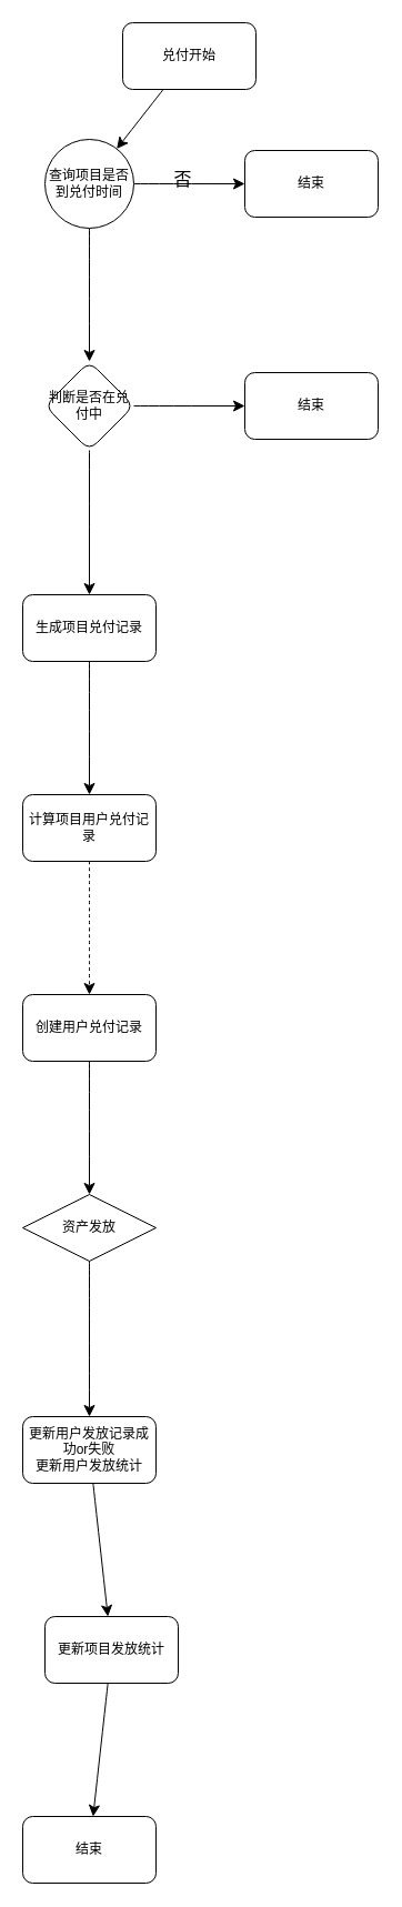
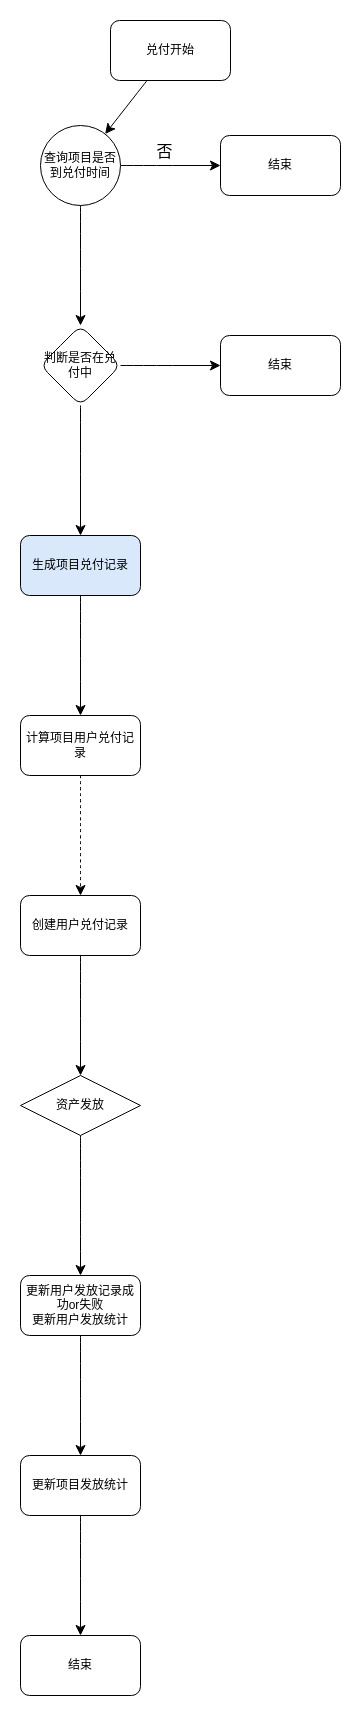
  <mxCell id="0" />
  <mxCell id="1" parent="0" />
  <mxCell id="2" value="" style="edgeStyle=none;curved=1;rounded=0;orthogonalLoop=1;jettySize=auto;html=1;fontSize=12;startSize=8;endSize=8;" edge="1" parent="1" source="3" target="6"><mxGeometry relative="1" as="geometry" /></mxCell>
  <mxCell id="3" value="兑付开始" style="rounded=1;whiteSpace=wrap;html=1;" vertex="1" parent="1"><mxGeometry x="110" y="20" width="120" height="60" as="geometry" /></mxCell>
  <mxCell id="4" value="" style="edgeStyle=none;curved=1;rounded=0;orthogonalLoop=1;jettySize=auto;html=1;fontSize=12;startSize=8;endSize=8;" edge="1" parent="1" source="6" target="7"><mxGeometry relative="1" as="geometry" /></mxCell>
  <mxCell id="5" value="" style="edgeStyle=none;curved=1;rounded=0;orthogonalLoop=1;jettySize=auto;html=1;fontSize=12;startSize=8;endSize=8;" edge="1" parent="1" source="6" target="11"><mxGeometry relative="1" as="geometry" /></mxCell>
  <mxCell id="6" value="查询项目是否到兑付时间" style="ellipse;whiteSpace=wrap;html=1;" vertex="1" parent="1"><mxGeometry x="40" y="125" width="80" height="80" as="geometry" /></mxCell>
  <mxCell id="7" value="结束" style="whiteSpace=wrap;html=1;rounded=1;" vertex="1" parent="1"><mxGeometry x="220" y="135" width="120" height="60" as="geometry" /></mxCell>
- <mxCell id="8" value="否" style="text;html=1;align=center;verticalAlign=middle;resizable=0;points=[];autosize=1;strokeColor=none;fillColor=none;fontSize=16;" vertex="1" parent="1"><mxGeometry x="146.5" y="145.5" width="34" height="31" as="geometry" /></mxCell>
+ <mxCell id="8" value="否" style="text;html=1;align=center;verticalAlign=middle;resizable=0;points=[];autosize=1;strokeColor=none;fillColor=none;fontSize=16;" vertex="1" parent="1"><mxGeometry x="146.5" y="135.5" width="34" height="31" as="geometry" /></mxCell>
  <mxCell id="9" value="" style="edgeStyle=none;curved=1;rounded=0;orthogonalLoop=1;jettySize=auto;html=1;fontSize=12;startSize=8;endSize=8;" edge="1" parent="1" source="11" target="12"><mxGeometry relative="1" as="geometry" /></mxCell>
  <mxCell id="10" value="" style="edgeStyle=none;curved=1;rounded=0;orthogonalLoop=1;jettySize=auto;html=1;fontSize=12;startSize=8;endSize=8;" edge="1" parent="1" source="11" target="14"><mxGeometry relative="1" as="geometry" /></mxCell>
  <mxCell id="11" value="判断是否在兑付中" style="rhombus;whiteSpace=wrap;html=1;rounded=1;" vertex="1" parent="1"><mxGeometry x="40" y="325" width="80" height="80" as="geometry" /></mxCell>
  <mxCell id="12" value="结束" style="whiteSpace=wrap;html=1;rounded=1;" vertex="1" parent="1"><mxGeometry x="220" y="335" width="120" height="60" as="geometry" /></mxCell>
  <mxCell id="13" value="" style="edgeStyle=none;curved=1;rounded=0;orthogonalLoop=1;jettySize=auto;html=1;fontSize=12;startSize=8;endSize=8;" edge="1" parent="1" source="14" target="16"><mxGeometry relative="1" as="geometry" /></mxCell>
- <mxCell id="14" value="生成项目兑付记录" style="whiteSpace=wrap;html=1;rounded=1;" vertex="1" parent="1"><mxGeometry x="20" y="535" width="120" height="60" as="geometry" /></mxCell>
+ <mxCell id="14" value="生成项目兑付记录" style="whiteSpace=wrap;html=1;rounded=1;fillColor=#dae8fc;" vertex="1" parent="1"><mxGeometry x="20" y="535" width="120" height="60" as="geometry" /></mxCell>
  <mxCell id="15" value="" style="edgeStyle=none;curved=1;rounded=0;orthogonalLoop=1;jettySize=auto;html=1;fontSize=12;startSize=8;endSize=8;dashed=1;" edge="1" parent="1" source="16" target="18"><mxGeometry relative="1" as="geometry" /></mxCell>
  <mxCell id="16" value="计算项目用户兑付记录" style="whiteSpace=wrap;html=1;rounded=1;" vertex="1" parent="1"><mxGeometry x="20" y="715" width="120" height="60" as="geometry" /></mxCell>
  <mxCell id="17" style="edgeStyle=none;curved=1;rounded=0;orthogonalLoop=1;jettySize=auto;html=1;entryX=0.5;entryY=0;entryDx=0;entryDy=0;fontSize=12;startSize=8;endSize=8;" edge="1" parent="1" source="18" target="25"><mxGeometry relative="1" as="geometry" /></mxCell>
  <mxCell id="18" value="创建用户兑付记录" style="whiteSpace=wrap;html=1;rounded=1;" vertex="1" parent="1"><mxGeometry x="20" y="895" width="120" height="60" as="geometry" /></mxCell>
  <mxCell id="19" value="" style="edgeStyle=none;curved=1;rounded=0;orthogonalLoop=1;jettySize=auto;html=1;fontSize=12;startSize=8;endSize=8;" edge="1" parent="1" source="20" target="22"><mxGeometry relative="1" as="geometry" /></mxCell>
  <mxCell id="20" value="更新用户发放记录成功or失败&lt;br&gt;更新用户发放统计" style="whiteSpace=wrap;html=1;rounded=1;" vertex="1" parent="1"><mxGeometry x="20" y="1275" width="120" height="60" as="geometry" /></mxCell>
  <mxCell id="21" value="" style="edgeStyle=none;curved=1;rounded=0;orthogonalLoop=1;jettySize=auto;html=1;fontSize=12;startSize=8;endSize=8;" edge="1" parent="1" source="22" target="23"><mxGeometry relative="1" as="geometry" /></mxCell>
- <mxCell id="22" value="更新项目发放统计" style="whiteSpace=wrap;html=1;rounded=1;" vertex="1" parent="1"><mxGeometry x="40" y="1455" width="120" height="60" as="geometry" /></mxCell>
+ <mxCell id="22" value="更新项目发放统计" style="whiteSpace=wrap;html=1;rounded=1;" vertex="1" parent="1"><mxGeometry x="20" y="1455" width="120" height="60" as="geometry" /></mxCell>
  <mxCell id="23" value="结束" style="whiteSpace=wrap;html=1;rounded=1;" vertex="1" parent="1"><mxGeometry x="20" y="1635" width="120" height="60" as="geometry" /></mxCell>
  <mxCell id="24" style="edgeStyle=none;curved=1;rounded=0;orthogonalLoop=1;jettySize=auto;html=1;fontSize=12;startSize=8;endSize=8;" edge="1" parent="1" source="25" target="20"><mxGeometry relative="1" as="geometry" /></mxCell>
  <mxCell id="25" value="资产发放" style="rhombus;whiteSpace=wrap;html=1;" vertex="1" parent="1"><mxGeometry x="20" y="1075" width="120" height="60" as="geometry" /></mxCell>
